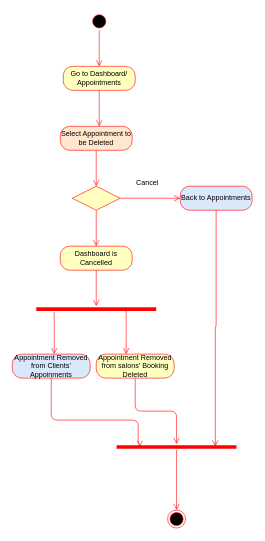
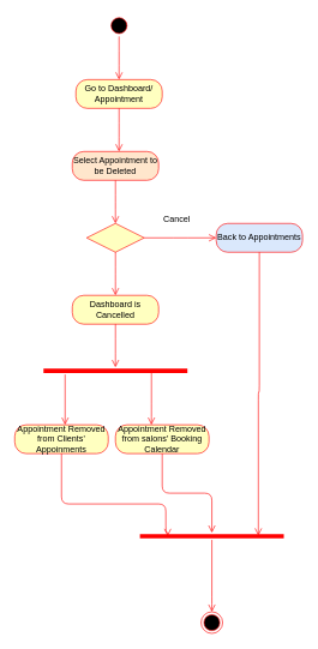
  <mxCell id="0" />
  <mxCell id="1" parent="0" />
  <mxCell id="2" value="" style="ellipse;html=1;shape=startState;fillColor=#000000;strokeColor=#ff0000;" vertex="1" parent="1"><mxGeometry x="150" y="20" width="30" height="30" as="geometry" /></mxCell>
  <mxCell id="3" value="" style="edgeStyle=orthogonalEdgeStyle;html=1;verticalAlign=bottom;endArrow=open;endSize=8;strokeColor=#ff0000;" edge="1" source="2" parent="1"><mxGeometry relative="1" as="geometry"><mxPoint x="165" y="110" as="targetPoint" /></mxGeometry></mxCell>
- <mxCell id="4" value="Go to Dashboard/ Appointments" style="rounded=1;whiteSpace=wrap;html=1;arcSize=40;fontColor=#000000;fillColor=#ffffc0;strokeColor=#ff0000;" vertex="1" parent="1"><mxGeometry x="105" y="110" width="120" height="40" as="geometry" /></mxCell>
+ <mxCell id="4" value="Go to Dashboard/ Appointment" style="rounded=1;whiteSpace=wrap;html=1;arcSize=40;fontColor=#000000;fillColor=#ffffc0;strokeColor=#ff0000;" vertex="1" parent="1"><mxGeometry x="105" y="110" width="120" height="40" as="geometry" /></mxCell>
  <mxCell id="5" value="" style="edgeStyle=orthogonalEdgeStyle;html=1;verticalAlign=bottom;endArrow=open;endSize=8;strokeColor=#ff0000;" edge="1" source="4" parent="1"><mxGeometry relative="1" as="geometry"><mxPoint x="165" y="210" as="targetPoint" /></mxGeometry></mxCell>
  <mxCell id="6" value="Select Appointment to be Deleted" style="rounded=1;whiteSpace=wrap;html=1;arcSize=40;fontColor=#000000;fillColor=#ffe6cc;strokeColor=#ff0000;" vertex="1" parent="1"><mxGeometry x="100" y="210" width="120" height="40" as="geometry" /></mxCell>
  <mxCell id="7" value="" style="edgeStyle=orthogonalEdgeStyle;html=1;verticalAlign=bottom;endArrow=open;endSize=8;strokeColor=#ff0000;" edge="1" source="6" parent="1"><mxGeometry relative="1" as="geometry"><mxPoint x="160" y="310" as="targetPoint" /></mxGeometry></mxCell>
  <mxCell id="8" value="" style="rhombus;whiteSpace=wrap;html=1;fillColor=#ffffc0;strokeColor=#ff0000;" vertex="1" parent="1"><mxGeometry x="120" y="310" width="80" height="40" as="geometry" /></mxCell>
  <mxCell id="9" value="" style="edgeStyle=orthogonalEdgeStyle;html=1;align=left;verticalAlign=bottom;endArrow=open;endSize=8;strokeColor=#ff0000;" edge="1" source="8" parent="1"><mxGeometry x="-1" relative="1" as="geometry"><mxPoint x="300" y="330" as="targetPoint" /></mxGeometry></mxCell>
  <mxCell id="10" value="" style="edgeStyle=orthogonalEdgeStyle;html=1;align=left;verticalAlign=top;endArrow=open;endSize=8;strokeColor=#ff0000;" edge="1" source="8" parent="1"><mxGeometry x="1" y="67" relative="1" as="geometry"><mxPoint x="160" y="410" as="targetPoint" /><mxPoint x="-7" y="30" as="offset" /></mxGeometry></mxCell>
  <mxCell id="11" value="Cancel" style="text;html=1;align=center;verticalAlign=middle;resizable=0;points=[];autosize=1;" vertex="1" parent="1"><mxGeometry x="220" y="295" width="50" height="20" as="geometry" /></mxCell>
  <mxCell id="12" value="Back to Appointments" style="rounded=1;whiteSpace=wrap;html=1;arcSize=40;fontColor=#000000;fillColor=#dae8fc;strokeColor=#ff0000;" vertex="1" parent="1"><mxGeometry x="300" y="310" width="120" height="40" as="geometry" /></mxCell>
  <mxCell id="13" value="" style="edgeStyle=orthogonalEdgeStyle;html=1;verticalAlign=bottom;endArrow=open;endSize=8;strokeColor=#ff0000;entryX=0.823;entryY=0.4;entryDx=0;entryDy=0;entryPerimeter=0;" edge="1" source="12" parent="1" target="24"><mxGeometry relative="1" as="geometry"><mxPoint x="360" y="410" as="targetPoint" /></mxGeometry></mxCell>
  <mxCell id="14" value="Dashboard is Cancelled" style="rounded=1;whiteSpace=wrap;html=1;arcSize=40;fontColor=#000000;fillColor=#ffffc0;strokeColor=#ff0000;" vertex="1" parent="1"><mxGeometry x="100" y="410" width="120" height="40" as="geometry" /></mxCell>
  <mxCell id="15" value="" style="edgeStyle=orthogonalEdgeStyle;html=1;verticalAlign=bottom;endArrow=open;endSize=8;strokeColor=#ff0000;" edge="1" source="14" parent="1"><mxGeometry relative="1" as="geometry"><mxPoint x="160" y="510" as="targetPoint" /></mxGeometry></mxCell>
  <mxCell id="16" value="" style="shape=line;html=1;strokeWidth=6;strokeColor=#ff0000;" vertex="1" parent="1"><mxGeometry x="60" y="510" width="200" height="10" as="geometry" /></mxCell>
  <mxCell id="17" value="" style="edgeStyle=orthogonalEdgeStyle;html=1;verticalAlign=bottom;endArrow=open;endSize=8;strokeColor=#ff0000;" edge="1" source="16" parent="1"><mxGeometry relative="1" as="geometry"><mxPoint x="90" y="590" as="targetPoint" /><Array as="points"><mxPoint x="90" y="590" /></Array></mxGeometry></mxCell>
  <mxCell id="18" value="&lt;span style=&quot;color: rgba(0 , 0 , 0 , 0) ; font-family: monospace ; font-size: 0px&quot;&gt;%3CmxGraphModel%3E%3Croot%3E%3CmxCell%20id%3D%220%22%2F%3E%3CmxCell%20id%3D%221%22%20parent%3D%220%22%2F%3E%3CmxCell%20id%3D%222%22%20value%3D%22%22%20style%3D%22shape%3Dline%3Bhtml%3D1%3BstrokeWidth%3D6%3BstrokeColor%3D%23ff0000%3B%22%20vertex%3D%221%22%20parent%3D%221%22%3E%3CmxGeometry%20x%3D%22280%22%20y%3D%22520%22%20width%3D%22200%22%20height%3D%2210%22%20as%3D%22geometry%22%2F%3E%3C%2FmxCell%3E%3CmxCell%20id%3D%223%22%20value%3D%22%22%20style%3D%22edgeStyle%3DorthogonalEdgeStyle%3Bhtml%3D1%3BverticalAlign%3Dbottom%3BendArrow%3Dopen%3BendSize%3D8%3BstrokeColor%3D%23ff0000%3B%22%20edge%3D%221%22%20source%3D%222%22%20parent%3D%221%22%3E%3CmxGeometry%20relative%3D%221%22%20as%3D%22geometry%22%3E%3CmxPoint%20x%3D%22380%22%20y%3D%22600%22%20as%3D%22targetPoint%22%2F%3E%3C%2FmxGeometry%3E%3C%2FmxCell%3E%3C%2Froot%3E%3C%2FmxGraphModel%3E&lt;/span&gt;" style="text;html=1;align=center;verticalAlign=middle;resizable=0;points=[];autosize=1;" vertex="1" parent="1"><mxGeometry x="189" y="553" width="20" height="20" as="geometry" /></mxCell>
  <mxCell id="19" value="" style="edgeStyle=orthogonalEdgeStyle;html=1;verticalAlign=bottom;endArrow=open;endSize=8;strokeColor=#ff0000;exitX=0.75;exitY=0.5;exitDx=0;exitDy=0;exitPerimeter=0;" edge="1" parent="1" source="16"><mxGeometry relative="1" as="geometry"><mxPoint x="210" y="590" as="targetPoint" /><mxPoint x="100" y="530" as="sourcePoint" /><Array as="points"><mxPoint x="210" y="570" /><mxPoint x="210" y="570" /></Array></mxGeometry></mxCell>
- <mxCell id="20" value="Appointment Removed from Clients' Appoinments" style="rounded=1;whiteSpace=wrap;html=1;arcSize=40;fontColor=#000000;fillColor=#dae8fc;strokeColor=#ff0000;" vertex="1" parent="1"><mxGeometry x="20" y="590" width="130" height="40" as="geometry" /></mxCell>
+ <mxCell id="20" value="Appointment Removed from Clients' Appoinments" style="rounded=1;whiteSpace=wrap;html=1;arcSize=40;fontColor=#000000;fillColor=#ffffc0;strokeColor=#ff0000;" vertex="1" parent="1"><mxGeometry x="20" y="590" width="130" height="40" as="geometry" /></mxCell>
  <mxCell id="21" value="" style="edgeStyle=orthogonalEdgeStyle;html=1;verticalAlign=bottom;endArrow=open;endSize=8;strokeColor=#ff0000;entryX=0.193;entryY=0.467;entryDx=0;entryDy=0;entryPerimeter=0;" edge="1" source="20" parent="1" target="24"><mxGeometry relative="1" as="geometry"><mxPoint x="250" y="740" as="targetPoint" /><Array as="points"><mxPoint x="85" y="700" /><mxPoint x="230" y="700" /><mxPoint x="230" y="740" /><mxPoint x="233" y="740" /></Array></mxGeometry></mxCell>
- <mxCell id="22" value="Appointment Removed from salons' Booking Deleted" style="rounded=1;whiteSpace=wrap;html=1;arcSize=40;fontColor=#000000;fillColor=#ffffc0;strokeColor=#ff0000;" vertex="1" parent="1"><mxGeometry x="160" y="590" width="130" height="40" as="geometry" /></mxCell>
+ <mxCell id="22" value="Appointment Removed from salons' Booking Calendar" style="rounded=1;whiteSpace=wrap;html=1;arcSize=40;fontColor=#000000;fillColor=#ffffc0;strokeColor=#ff0000;" vertex="1" parent="1"><mxGeometry x="160" y="590" width="130" height="40" as="geometry" /></mxCell>
  <mxCell id="23" value="" style="edgeStyle=orthogonalEdgeStyle;html=1;verticalAlign=bottom;endArrow=open;endSize=8;strokeColor=#ff0000;" edge="1" source="22" parent="1" target="24"><mxGeometry relative="1" as="geometry"><mxPoint x="225" y="690" as="targetPoint" /></mxGeometry></mxCell>
  <mxCell id="24" value="" style="shape=line;html=1;strokeWidth=6;strokeColor=#ff0000;" vertex="1" parent="1"><mxGeometry x="194" y="740" width="200" height="10" as="geometry" /></mxCell>
  <mxCell id="25" value="" style="edgeStyle=orthogonalEdgeStyle;html=1;verticalAlign=bottom;endArrow=open;endSize=8;strokeColor=#ff0000;" edge="1" source="24" parent="1"><mxGeometry relative="1" as="geometry"><mxPoint x="294" y="850" as="targetPoint" /><Array as="points"><mxPoint x="294" y="830" /><mxPoint x="294" y="830" /></Array></mxGeometry></mxCell>
  <mxCell id="26" value="" style="ellipse;html=1;shape=endState;fillColor=#000000;strokeColor=#ff0000;" vertex="1" parent="1"><mxGeometry x="279" y="850" width="30" height="30" as="geometry" /></mxCell>
